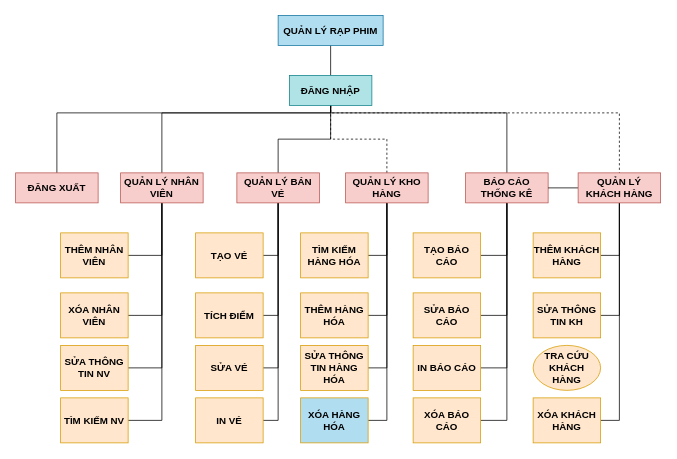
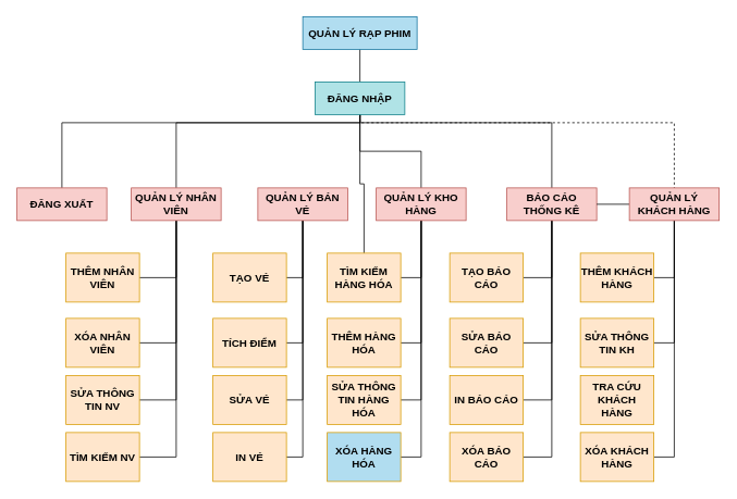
  <mxCell id="0" />
  <mxCell id="1" parent="0" />
  <mxCell id="2" style="edgeStyle=orthogonalEdgeStyle;shape=connector;rounded=0;orthogonalLoop=1;jettySize=auto;html=1;labelBackgroundColor=default;fontFamily=Helvetica;fontSize=13;fontColor=default;endArrow=none;endFill=0;strokeColor=default;" parent="1" source="3" target="10" edge="1"><mxGeometry relative="1" as="geometry" /></mxCell>
  <mxCell id="3" value="QUẢN LÝ RẠP PHIM" style="rounded=0;whiteSpace=wrap;html=1;fontStyle=1;fontSize=13;fillColor=#b1ddf0;strokeColor=#10739e;" parent="1" vertex="1"><mxGeometry x="370" y="20" width="140" height="40" as="geometry" /></mxCell>
  <mxCell id="4" style="edgeStyle=orthogonalEdgeStyle;rounded=0;orthogonalLoop=1;jettySize=auto;html=1;endArrow=none;endFill=0;" edge="1" parent="1" source="10" target="11"><mxGeometry relative="1" as="geometry"><Array as="points"><mxPoint x="440" y="150" /><mxPoint x="75" y="150" /></Array></mxGeometry></mxCell>
  <mxCell id="5" style="edgeStyle=orthogonalEdgeStyle;rounded=0;orthogonalLoop=1;jettySize=auto;html=1;endArrow=none;endFill=0;" edge="1" parent="1" source="10" target="16"><mxGeometry relative="1" as="geometry"><Array as="points"><mxPoint x="440" y="150" /><mxPoint x="215" y="150" /></Array></mxGeometry></mxCell>
- <mxCell id="6" style="edgeStyle=orthogonalEdgeStyle;rounded=0;orthogonalLoop=1;jettySize=auto;html=1;endArrow=none;endFill=0;" edge="1" parent="1" source="10" target="21"><mxGeometry relative="1" as="geometry" /></mxCell>
- <mxCell id="7" style="edgeStyle=orthogonalEdgeStyle;rounded=0;orthogonalLoop=1;jettySize=auto;html=1;endArrow=none;endFill=0;dashed=1;" edge="1" parent="1" source="10" target="26"><mxGeometry relative="1" as="geometry" /></mxCell>
+ <mxCell id="6" style="edgeStyle=orthogonalEdgeStyle;rounded=0;orthogonalLoop=1;jettySize=auto;html=1;endArrow=none;endFill=0;" edge="1" parent="1" source="10" target="40"><mxGeometry relative="1" as="geometry" /></mxCell>
+ <mxCell id="7" style="edgeStyle=orthogonalEdgeStyle;rounded=0;orthogonalLoop=1;jettySize=auto;html=1;endArrow=none;endFill=0;" edge="1" parent="1" source="10" target="26"><mxGeometry relative="1" as="geometry" /></mxCell>
  <mxCell id="8" style="edgeStyle=orthogonalEdgeStyle;rounded=0;orthogonalLoop=1;jettySize=auto;html=1;endArrow=none;endFill=0;" edge="1" parent="1" source="10" target="31"><mxGeometry relative="1" as="geometry"><Array as="points"><mxPoint x="440" y="150" /><mxPoint x="675" y="150" /></Array></mxGeometry></mxCell>
  <mxCell id="9" style="edgeStyle=orthogonalEdgeStyle;rounded=0;orthogonalLoop=1;jettySize=auto;html=1;endArrow=none;endFill=0;dashed=1;" edge="1" parent="1" source="10" target="53"><mxGeometry relative="1" as="geometry"><Array as="points"><mxPoint x="440" y="150" /><mxPoint x="825" y="150" /></Array></mxGeometry></mxCell>
  <mxCell id="10" value="ĐĂNG NHẬP" style="rounded=0;whiteSpace=wrap;html=1;fontStyle=1;fontSize=13;fillColor=#b0e3e6;strokeColor=#0e8088;" parent="1" vertex="1"><mxGeometry x="385" y="100" width="110" height="40" as="geometry" /></mxCell>
  <mxCell id="11" value="ĐĂNG XUẤT" style="rounded=0;whiteSpace=wrap;html=1;fontStyle=1;fontSize=13;fillColor=#f8cecc;strokeColor=#b85450;" parent="1" vertex="1"><mxGeometry x="20" y="230" width="110" height="40" as="geometry" /></mxCell>
  <mxCell id="12" style="edgeStyle=orthogonalEdgeStyle;shape=connector;rounded=0;orthogonalLoop=1;jettySize=auto;html=1;entryX=1;entryY=0.5;entryDx=0;entryDy=0;labelBackgroundColor=default;fontFamily=Helvetica;fontSize=13;fontColor=default;endArrow=none;endFill=0;strokeColor=default;" parent="1" source="16" target="32" edge="1"><mxGeometry relative="1" as="geometry" /></mxCell>
  <mxCell id="13" style="edgeStyle=orthogonalEdgeStyle;shape=connector;rounded=0;orthogonalLoop=1;jettySize=auto;html=1;entryX=1;entryY=0.5;entryDx=0;entryDy=0;labelBackgroundColor=default;fontFamily=Helvetica;fontSize=13;fontColor=default;endArrow=none;endFill=0;strokeColor=default;" parent="1" source="16" target="33" edge="1"><mxGeometry relative="1" as="geometry" /></mxCell>
  <mxCell id="14" style="edgeStyle=orthogonalEdgeStyle;shape=connector;rounded=0;orthogonalLoop=1;jettySize=auto;html=1;entryX=1;entryY=0.5;entryDx=0;entryDy=0;labelBackgroundColor=default;fontFamily=Helvetica;fontSize=13;fontColor=default;endArrow=none;endFill=0;strokeColor=default;" parent="1" source="16" target="34" edge="1"><mxGeometry relative="1" as="geometry" /></mxCell>
  <mxCell id="15" style="edgeStyle=orthogonalEdgeStyle;shape=connector;rounded=0;orthogonalLoop=1;jettySize=auto;html=1;entryX=1;entryY=0.5;entryDx=0;entryDy=0;labelBackgroundColor=default;fontFamily=Helvetica;fontSize=13;fontColor=default;endArrow=none;endFill=0;strokeColor=default;" parent="1" source="16" target="35" edge="1"><mxGeometry relative="1" as="geometry" /></mxCell>
  <mxCell id="16" value="QUẢN LÝ NHÂN VIÊN" style="rounded=0;whiteSpace=wrap;html=1;fontStyle=1;fontSize=13;fillColor=#f8cecc;strokeColor=#b85450;" parent="1" vertex="1"><mxGeometry x="160" y="230" width="110" height="40" as="geometry" /></mxCell>
  <mxCell id="17" style="edgeStyle=orthogonalEdgeStyle;shape=connector;rounded=0;orthogonalLoop=1;jettySize=auto;html=1;entryX=1;entryY=0.5;entryDx=0;entryDy=0;labelBackgroundColor=default;fontFamily=Helvetica;fontSize=13;fontColor=default;endArrow=none;endFill=0;strokeColor=default;" parent="1" source="21" target="36" edge="1"><mxGeometry relative="1" as="geometry" /></mxCell>
  <mxCell id="18" style="edgeStyle=orthogonalEdgeStyle;shape=connector;rounded=0;orthogonalLoop=1;jettySize=auto;html=1;entryX=1;entryY=0.5;entryDx=0;entryDy=0;labelBackgroundColor=default;fontFamily=Helvetica;fontSize=13;fontColor=default;endArrow=none;endFill=0;strokeColor=default;" parent="1" source="21" target="37" edge="1"><mxGeometry relative="1" as="geometry" /></mxCell>
  <mxCell id="19" style="edgeStyle=orthogonalEdgeStyle;shape=connector;rounded=0;orthogonalLoop=1;jettySize=auto;html=1;entryX=1;entryY=0.5;entryDx=0;entryDy=0;labelBackgroundColor=default;fontFamily=Helvetica;fontSize=13;fontColor=default;endArrow=none;endFill=0;strokeColor=default;" parent="1" source="21" target="38" edge="1"><mxGeometry relative="1" as="geometry" /></mxCell>
  <mxCell id="20" style="edgeStyle=orthogonalEdgeStyle;shape=connector;rounded=0;orthogonalLoop=1;jettySize=auto;html=1;entryX=1;entryY=0.5;entryDx=0;entryDy=0;labelBackgroundColor=default;fontFamily=Helvetica;fontSize=13;fontColor=default;endArrow=none;endFill=0;strokeColor=default;" parent="1" source="21" target="39" edge="1"><mxGeometry relative="1" as="geometry" /></mxCell>
  <mxCell id="21" value="QUẢN LÝ BÁN VÉ" style="rounded=0;whiteSpace=wrap;html=1;fontStyle=1;fontSize=13;fillColor=#f8cecc;strokeColor=#b85450;" parent="1" vertex="1"><mxGeometry x="315" y="230" width="110" height="40" as="geometry" /></mxCell>
  <mxCell id="22" style="edgeStyle=orthogonalEdgeStyle;shape=connector;rounded=0;orthogonalLoop=1;jettySize=auto;html=1;entryX=1;entryY=0.5;entryDx=0;entryDy=0;labelBackgroundColor=default;fontFamily=Helvetica;fontSize=13;fontColor=default;endArrow=none;endFill=0;strokeColor=default;" parent="1" source="26" target="40" edge="1"><mxGeometry relative="1" as="geometry" /></mxCell>
  <mxCell id="23" style="edgeStyle=orthogonalEdgeStyle;shape=connector;rounded=0;orthogonalLoop=1;jettySize=auto;html=1;entryX=1;entryY=0.5;entryDx=0;entryDy=0;labelBackgroundColor=default;fontFamily=Helvetica;fontSize=13;fontColor=default;endArrow=none;endFill=0;strokeColor=default;" parent="1" source="26" target="42" edge="1"><mxGeometry relative="1" as="geometry" /></mxCell>
  <mxCell id="24" style="edgeStyle=orthogonalEdgeStyle;shape=connector;rounded=0;orthogonalLoop=1;jettySize=auto;html=1;entryX=1;entryY=0.5;entryDx=0;entryDy=0;labelBackgroundColor=default;fontFamily=Helvetica;fontSize=13;fontColor=default;endArrow=none;endFill=0;strokeColor=default;" parent="1" source="26" target="41" edge="1"><mxGeometry relative="1" as="geometry" /></mxCell>
  <mxCell id="25" style="edgeStyle=orthogonalEdgeStyle;shape=connector;rounded=0;orthogonalLoop=1;jettySize=auto;html=1;entryX=1;entryY=0.5;entryDx=0;entryDy=0;labelBackgroundColor=default;fontFamily=Helvetica;fontSize=13;fontColor=default;endArrow=none;endFill=0;strokeColor=default;" parent="1" source="26" target="43" edge="1"><mxGeometry relative="1" as="geometry" /></mxCell>
  <mxCell id="26" value="QUẢN LÝ KHO HÀNG" style="rounded=0;whiteSpace=wrap;html=1;fontStyle=1;fontSize=13;fillColor=#f8cecc;strokeColor=#b85450;" parent="1" vertex="1"><mxGeometry x="460" y="230" width="110" height="40" as="geometry" /></mxCell>
  <mxCell id="27" style="edgeStyle=orthogonalEdgeStyle;shape=connector;rounded=0;orthogonalLoop=1;jettySize=auto;html=1;entryX=1;entryY=0.5;entryDx=0;entryDy=0;labelBackgroundColor=default;fontFamily=Helvetica;fontSize=13;fontColor=default;endArrow=none;endFill=0;strokeColor=default;" parent="1" source="31" target="45" edge="1"><mxGeometry relative="1" as="geometry" /></mxCell>
  <mxCell id="28" style="edgeStyle=orthogonalEdgeStyle;shape=connector;rounded=0;orthogonalLoop=1;jettySize=auto;html=1;entryX=1;entryY=0.5;entryDx=0;entryDy=0;labelBackgroundColor=default;fontFamily=Helvetica;fontSize=13;fontColor=default;endArrow=none;endFill=0;strokeColor=default;" parent="1" source="31" target="46" edge="1"><mxGeometry relative="1" as="geometry" /></mxCell>
  <mxCell id="29" style="edgeStyle=orthogonalEdgeStyle;shape=connector;rounded=0;orthogonalLoop=1;jettySize=auto;html=1;entryX=1;entryY=0.5;entryDx=0;entryDy=0;labelBackgroundColor=default;fontFamily=Helvetica;fontSize=13;fontColor=default;endArrow=none;endFill=0;strokeColor=default;" parent="1" source="31" target="47" edge="1"><mxGeometry relative="1" as="geometry" /></mxCell>
  <mxCell id="30" style="edgeStyle=orthogonalEdgeStyle;shape=connector;rounded=0;orthogonalLoop=1;jettySize=auto;html=1;entryX=1;entryY=0.5;entryDx=0;entryDy=0;labelBackgroundColor=default;fontFamily=Helvetica;fontSize=13;fontColor=default;endArrow=none;endFill=0;strokeColor=default;" parent="1" source="31" target="48" edge="1"><mxGeometry relative="1" as="geometry" /></mxCell>
  <mxCell id="31" value="BÁO CÁO THỐNG KÊ" style="rounded=0;whiteSpace=wrap;html=1;fontStyle=1;fontSize=13;fillColor=#f8cecc;strokeColor=#b85450;" parent="1" vertex="1"><mxGeometry x="620" y="230" width="110" height="40" as="geometry" /></mxCell>
  <mxCell id="32" value="THÊM NHÂN VIÊN" style="rounded=0;whiteSpace=wrap;html=1;fontStyle=1;fontSize=13;fillColor=#ffe6cc;strokeColor=#d79b00;" parent="1" vertex="1"><mxGeometry x="80" y="310" width="90" height="60" as="geometry" /></mxCell>
  <mxCell id="33" value="XÓA NHÂN VIÊN" style="rounded=0;whiteSpace=wrap;html=1;fontStyle=1;fontSize=13;fillColor=#ffe6cc;strokeColor=#d79b00;" parent="1" vertex="1"><mxGeometry x="80" y="390" width="90" height="60" as="geometry" /></mxCell>
  <mxCell id="34" value="SỬA THÔNG TIN NV" style="rounded=0;whiteSpace=wrap;html=1;fontStyle=1;fontSize=13;fillColor=#ffe6cc;strokeColor=#d79b00;" parent="1" vertex="1"><mxGeometry x="80" y="460" width="90" height="60" as="geometry" /></mxCell>
  <mxCell id="35" value="TÌM KIẾM NV" style="rounded=0;whiteSpace=wrap;html=1;fontStyle=1;fontSize=13;fillColor=#ffe6cc;strokeColor=#d79b00;" parent="1" vertex="1"><mxGeometry x="80" y="530" width="90" height="60" as="geometry" /></mxCell>
  <mxCell id="36" value="TẠO VÉ" style="rounded=0;whiteSpace=wrap;html=1;fontStyle=1;fontSize=13;fillColor=#ffe6cc;strokeColor=#d79b00;" parent="1" vertex="1"><mxGeometry x="260" y="310" width="90" height="60" as="geometry" /></mxCell>
  <mxCell id="37" value="TÍCH ĐIỂM" style="rounded=0;whiteSpace=wrap;html=1;fontStyle=1;fontSize=13;fillColor=#ffe6cc;strokeColor=#d79b00;" parent="1" vertex="1"><mxGeometry x="260" y="390" width="90" height="60" as="geometry" /></mxCell>
  <mxCell id="38" value="SỬA VÉ" style="rounded=0;whiteSpace=wrap;html=1;fontStyle=1;fontSize=13;fillColor=#ffe6cc;strokeColor=#d79b00;" parent="1" vertex="1"><mxGeometry x="260" y="460" width="90" height="60" as="geometry" /></mxCell>
  <mxCell id="39" value="IN VÉ" style="rounded=0;whiteSpace=wrap;html=1;fontStyle=1;fontSize=13;fillColor=#ffe6cc;strokeColor=#d79b00;" parent="1" vertex="1"><mxGeometry x="260" y="530" width="90" height="60" as="geometry" /></mxCell>
  <mxCell id="40" value="TÌM KIẾM HÀNG HÓA" style="rounded=0;whiteSpace=wrap;html=1;fontStyle=1;fontSize=13;fillColor=#ffe6cc;strokeColor=#d79b00;" parent="1" vertex="1"><mxGeometry x="400" y="310" width="90" height="60" as="geometry" /></mxCell>
  <mxCell id="41" value="SỬA THÔNG TIN HÀNG HÓA" style="rounded=0;whiteSpace=wrap;html=1;fontStyle=1;fontSize=13;fillColor=#ffe6cc;strokeColor=#d79b00;" parent="1" vertex="1"><mxGeometry x="400" y="460" width="90" height="60" as="geometry" /></mxCell>
  <mxCell id="42" value="THÊM HÀNG HÓA" style="rounded=0;whiteSpace=wrap;html=1;fontStyle=1;fontSize=13;fillColor=#ffe6cc;strokeColor=#d79b00;" parent="1" vertex="1"><mxGeometry x="400" y="390" width="90" height="60" as="geometry" /></mxCell>
  <mxCell id="43" value="XÓA HÀNG HÓA" style="rounded=0;whiteSpace=wrap;html=1;fontStyle=1;fontSize=13;fillColor=#b1ddf0;strokeColor=#d79b00;" parent="1" vertex="1"><mxGeometry x="400" y="530" width="90" height="60" as="geometry" /></mxCell>
  <mxCell id="44" style="edgeStyle=orthogonalEdgeStyle;shape=connector;rounded=0;orthogonalLoop=1;jettySize=auto;html=1;exitX=0.5;exitY=1;exitDx=0;exitDy=0;labelBackgroundColor=default;fontFamily=Helvetica;fontSize=13;fontColor=default;endArrow=none;endFill=0;strokeColor=default;" parent="1" source="26" target="26" edge="1"><mxGeometry relative="1" as="geometry" /></mxCell>
  <mxCell id="45" value="TẠO BÁO CÁO" style="rounded=0;whiteSpace=wrap;html=1;fontStyle=1;fontSize=13;fillColor=#ffe6cc;strokeColor=#d79b00;" parent="1" vertex="1"><mxGeometry x="550" y="310" width="90" height="60" as="geometry" /></mxCell>
  <mxCell id="46" value="SỬA BÁO CÁO" style="rounded=0;whiteSpace=wrap;html=1;fontStyle=1;fontSize=13;fillColor=#ffe6cc;strokeColor=#d79b00;" parent="1" vertex="1"><mxGeometry x="550" y="390" width="90" height="60" as="geometry" /></mxCell>
  <mxCell id="47" value="IN BÁO CÁO" style="rounded=0;whiteSpace=wrap;html=1;fontStyle=1;fontSize=13;fillColor=#ffe6cc;strokeColor=#d79b00;" parent="1" vertex="1"><mxGeometry x="550" y="460" width="90" height="60" as="geometry" /></mxCell>
  <mxCell id="48" value="XÓA BÁO CÁO" style="rounded=0;whiteSpace=wrap;html=1;fontStyle=1;fontSize=13;fillColor=#ffe6cc;strokeColor=#d79b00;" parent="1" vertex="1"><mxGeometry x="550" y="530" width="90" height="60" as="geometry" /></mxCell>
  <mxCell id="49" style="edgeStyle=orthogonalEdgeStyle;rounded=0;orthogonalLoop=1;jettySize=auto;html=1;entryX=1;entryY=0.5;entryDx=0;entryDy=0;endArrow=none;endFill=0;" edge="1" parent="1" source="53" target="54"><mxGeometry relative="1" as="geometry" /></mxCell>
  <mxCell id="50" style="edgeStyle=orthogonalEdgeStyle;rounded=0;orthogonalLoop=1;jettySize=auto;html=1;entryX=1;entryY=0.5;entryDx=0;entryDy=0;endArrow=none;endFill=0;" edge="1" parent="1" source="53" target="55"><mxGeometry relative="1" as="geometry" /></mxCell>
  <mxCell id="51" style="edgeStyle=orthogonalEdgeStyle;rounded=0;orthogonalLoop=1;jettySize=auto;html=1;endArrow=none;endFill=0;" edge="1" parent="1" source="53" target="31"><mxGeometry relative="1" as="geometry" /></mxCell>
  <mxCell id="52" style="edgeStyle=orthogonalEdgeStyle;rounded=0;orthogonalLoop=1;jettySize=auto;html=1;entryX=1;entryY=0.5;entryDx=0;entryDy=0;endArrow=none;endFill=0;" edge="1" parent="1" source="53" target="57"><mxGeometry relative="1" as="geometry" /></mxCell>
  <mxCell id="53" value="QUẢN LÝ KHÁCH HÀNG" style="rounded=0;whiteSpace=wrap;html=1;fontStyle=1;fontSize=13;fillColor=#f8cecc;strokeColor=#b85450;" vertex="1" parent="1"><mxGeometry x="770" y="230" width="110" height="40" as="geometry" /></mxCell>
  <mxCell id="54" value="THÊM KHÁCH HÀNG" style="rounded=0;whiteSpace=wrap;html=1;fontStyle=1;fontSize=13;fillColor=#ffe6cc;strokeColor=#d79b00;" vertex="1" parent="1"><mxGeometry x="710" y="310" width="90" height="60" as="geometry" /></mxCell>
  <mxCell id="55" value="SỬA THÔNG TIN KH" style="rounded=0;whiteSpace=wrap;html=1;fontStyle=1;fontSize=13;fillColor=#ffe6cc;strokeColor=#d79b00;" vertex="1" parent="1"><mxGeometry x="710" y="390" width="90" height="60" as="geometry" /></mxCell>
- <mxCell id="56" value="TRA CỨU KHÁCH HÀNG" style="ellipse;whiteSpace=wrap;html=1;fontStyle=1;fontSize=13;fillColor=#ffe6cc;strokeColor=#d79b00;" vertex="1" parent="1"><mxGeometry x="710" y="460" width="90" height="60" as="geometry" /></mxCell>
+ <mxCell id="56" value="TRA CỨU KHÁCH HÀNG" style="rounded=0;whiteSpace=wrap;html=1;fontStyle=1;fontSize=13;fillColor=#ffe6cc;strokeColor=#d79b00;" vertex="1" parent="1"><mxGeometry x="710" y="460" width="90" height="60" as="geometry" /></mxCell>
  <mxCell id="57" value="XÓA KHÁCH HÀNG" style="rounded=0;whiteSpace=wrap;html=1;fontStyle=1;fontSize=13;fillColor=#ffe6cc;strokeColor=#d79b00;" vertex="1" parent="1"><mxGeometry x="710" y="530" width="90" height="60" as="geometry" /></mxCell>
